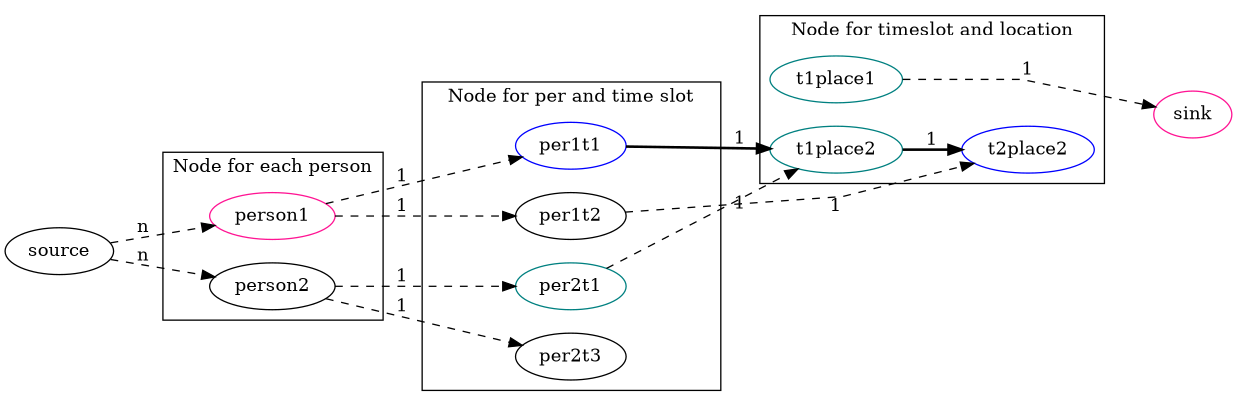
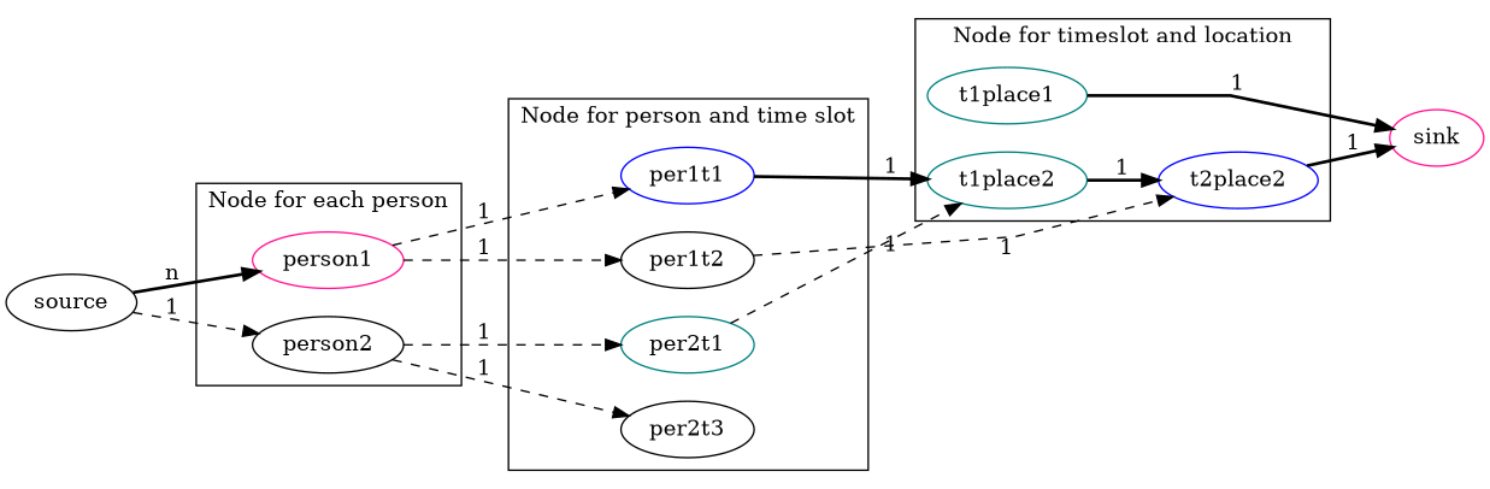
  digraph {
    rankdir=LR
    splines=line
    node [color=black]
    edge [style=dashed weight=1]
    per1t1 [color=blue]
    per1t2
    per2t1 [color=teal]
    per2t3
    person1 [color=deeppink]
    person2
    t1place1 [color=teal]
    t2place2 [color=blue]
    t1place2 [color=teal]
    sink [color=deeppink]
    source
    subgraph cluster_1 {
-     label="Node for per and time slot"
+     label="Node for person and time slot"
      per1t1
      per1t2
      per2t1
      per2t3
    }
    subgraph cluster_2 {
      label="Node for each person"
      person1
      person2
    }
    subgraph cluster_3 {
      label="Node for timeslot and location"
      t1place1
      t2place2
      t1place2
    }
    per1t1 -> t1place2 [label=1 style=bold]
    per1t2 -> t2place2 [label=1]
    per2t1 -> t1place2 [label=1]
    person1 -> per1t1 [label=1]
    person1 -> per1t2 [label=1]
    person2 -> per2t1 [label=1]
    person2 -> per2t3 [label=1]
-   t1place1 -> sink [label=1]
+   t1place1 -> sink [label=1 style=bold]
+   t2place2 -> sink [label=1 style=bold]
    t1place2 -> t2place2 [label=1 style=bold]
-   source -> person1 [label=n weight=""]
-   source -> person2 [label=n weight=""]
+   source -> person1 [label=n style=bold weight=""]
+   source -> person2 [label=1 weight=""]
  }
